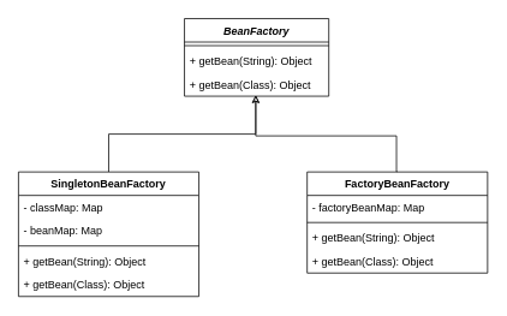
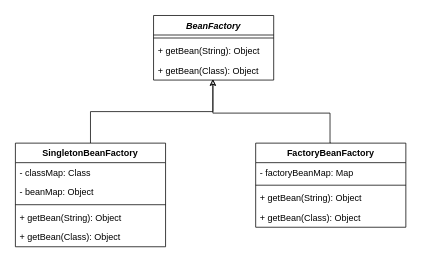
  <mxCell id="0" />
  <mxCell id="1" parent="0" />
  <mxCell id="2" value="BeanFactory" style="swimlane;fontStyle=3;align=center;verticalAlign=top;childLayout=stackLayout;horizontal=1;startSize=26;horizontalStack=0;resizeParent=1;resizeParentMax=0;resizeLast=0;collapsible=1;marginBottom=0;" vertex="1" parent="1"><mxGeometry x="204" y="20" width="160" height="86" as="geometry" /></mxCell>
  <mxCell id="3" value="" style="line;strokeWidth=1;fillColor=none;align=left;verticalAlign=middle;spacingTop=-1;spacingLeft=3;spacingRight=3;rotatable=0;labelPosition=right;points=[];portConstraint=eastwest;" vertex="1" parent="2"><mxGeometry y="26" width="160" height="8" as="geometry" /></mxCell>
  <mxCell id="4" value="+ getBean(String): Object" style="text;strokeColor=none;fillColor=none;align=left;verticalAlign=top;spacingLeft=4;spacingRight=4;overflow=hidden;rotatable=0;points=[[0,0.5],[1,0.5]];portConstraint=eastwest;" vertex="1" parent="2"><mxGeometry y="34" width="160" height="26" as="geometry" /></mxCell>
  <mxCell id="5" value="+ getBean(Class): Object" style="text;strokeColor=none;fillColor=none;align=left;verticalAlign=top;spacingLeft=4;spacingRight=4;overflow=hidden;rotatable=0;points=[[0,0.5],[1,0.5]];portConstraint=eastwest;" vertex="1" parent="2"><mxGeometry y="60" width="160" height="26" as="geometry" /></mxCell>
  <mxCell id="6" style="edgeStyle=orthogonalEdgeStyle;rounded=0;orthogonalLoop=1;jettySize=auto;html=1;exitX=0.5;exitY=0;exitDx=0;exitDy=0;entryX=0.494;entryY=0.962;entryDx=0;entryDy=0;entryPerimeter=0;endFill=0;" edge="1" parent="1" source="7" target="5"><mxGeometry relative="1" as="geometry" /></mxCell>
  <mxCell id="7" value="SingletonBeanFactory" style="swimlane;fontStyle=1;align=center;verticalAlign=top;childLayout=stackLayout;horizontal=1;startSize=26;horizontalStack=0;resizeParent=1;resizeParentMax=0;resizeLast=0;collapsible=1;marginBottom=0;" vertex="1" parent="1"><mxGeometry x="20" y="190" width="200" height="138" as="geometry" /></mxCell>
- <mxCell id="8" value="- classMap: Map" style="text;strokeColor=none;fillColor=none;align=left;verticalAlign=top;spacingLeft=4;spacingRight=4;overflow=hidden;rotatable=0;points=[[0,0.5],[1,0.5]];portConstraint=eastwest;" vertex="1" parent="7"><mxGeometry y="26" width="200" height="26" as="geometry" /></mxCell>
- <mxCell id="9" value="- beanMap: Map" style="text;strokeColor=none;fillColor=none;align=left;verticalAlign=top;spacingLeft=4;spacingRight=4;overflow=hidden;rotatable=0;points=[[0,0.5],[1,0.5]];portConstraint=eastwest;" vertex="1" parent="7"><mxGeometry y="52" width="200" height="26" as="geometry" /></mxCell>
+ <mxCell id="8" value="- classMap: Class" style="text;strokeColor=none;fillColor=none;align=left;verticalAlign=top;spacingLeft=4;spacingRight=4;overflow=hidden;rotatable=0;points=[[0,0.5],[1,0.5]];portConstraint=eastwest;" vertex="1" parent="7"><mxGeometry y="26" width="200" height="26" as="geometry" /></mxCell>
+ <mxCell id="9" value="- beanMap: Object" style="text;strokeColor=none;fillColor=none;align=left;verticalAlign=top;spacingLeft=4;spacingRight=4;overflow=hidden;rotatable=0;points=[[0,0.5],[1,0.5]];portConstraint=eastwest;" vertex="1" parent="7"><mxGeometry y="52" width="200" height="26" as="geometry" /></mxCell>
  <mxCell id="10" value="" style="line;strokeWidth=1;fillColor=none;align=left;verticalAlign=middle;spacingTop=-1;spacingLeft=3;spacingRight=3;rotatable=0;labelPosition=right;points=[];portConstraint=eastwest;" vertex="1" parent="7"><mxGeometry y="78" width="200" height="8" as="geometry" /></mxCell>
  <mxCell id="11" value="+ getBean(String): Object" style="text;strokeColor=none;fillColor=none;align=left;verticalAlign=top;spacingLeft=4;spacingRight=4;overflow=hidden;rotatable=0;points=[[0,0.5],[1,0.5]];portConstraint=eastwest;" vertex="1" parent="7"><mxGeometry y="86" width="200" height="26" as="geometry" /></mxCell>
  <mxCell id="12" value="+ getBean(Class): Object" style="text;strokeColor=none;fillColor=none;align=left;verticalAlign=top;spacingLeft=4;spacingRight=4;overflow=hidden;rotatable=0;points=[[0,0.5],[1,0.5]];portConstraint=eastwest;" vertex="1" parent="7"><mxGeometry y="112" width="200" height="26" as="geometry" /></mxCell>
  <mxCell id="13" style="edgeStyle=orthogonalEdgeStyle;rounded=0;orthogonalLoop=1;jettySize=auto;html=1;endFill=0;exitX=0.5;exitY=0;exitDx=0;exitDy=0;" edge="1" parent="1"><mxGeometry relative="1" as="geometry"><mxPoint x="440" y="190" as="sourcePoint" /><mxPoint x="283" y="105" as="targetPoint" /><Array as="points"><mxPoint x="439" y="190" /><mxPoint x="439" y="150" /><mxPoint x="283" y="150" /></Array></mxGeometry></mxCell>
  <mxCell id="14" value="FactoryBeanFactory" style="swimlane;fontStyle=1;align=center;verticalAlign=top;childLayout=stackLayout;horizontal=1;startSize=26;horizontalStack=0;resizeParent=1;resizeParentMax=0;resizeLast=0;collapsible=1;marginBottom=0;" vertex="1" parent="1"><mxGeometry x="340" y="190" width="200" height="112" as="geometry" /></mxCell>
  <mxCell id="15" value="- factoryBeanMap: Map" style="text;strokeColor=none;fillColor=none;align=left;verticalAlign=top;spacingLeft=4;spacingRight=4;overflow=hidden;rotatable=0;points=[[0,0.5],[1,0.5]];portConstraint=eastwest;" vertex="1" parent="14"><mxGeometry y="26" width="200" height="26" as="geometry" /></mxCell>
  <mxCell id="16" value="" style="line;strokeWidth=1;fillColor=none;align=left;verticalAlign=middle;spacingTop=-1;spacingLeft=3;spacingRight=3;rotatable=0;labelPosition=right;points=[];portConstraint=eastwest;" vertex="1" parent="14"><mxGeometry y="52" width="200" height="8" as="geometry" /></mxCell>
  <mxCell id="17" value="+ getBean(String): Object" style="text;strokeColor=none;fillColor=none;align=left;verticalAlign=top;spacingLeft=4;spacingRight=4;overflow=hidden;rotatable=0;points=[[0,0.5],[1,0.5]];portConstraint=eastwest;" vertex="1" parent="14"><mxGeometry y="60" width="200" height="26" as="geometry" /></mxCell>
  <mxCell id="18" value="+ getBean(Class): Object" style="text;strokeColor=none;fillColor=none;align=left;verticalAlign=top;spacingLeft=4;spacingRight=4;overflow=hidden;rotatable=0;points=[[0,0.5],[1,0.5]];portConstraint=eastwest;" vertex="1" parent="14"><mxGeometry y="86" width="200" height="26" as="geometry" /></mxCell>
